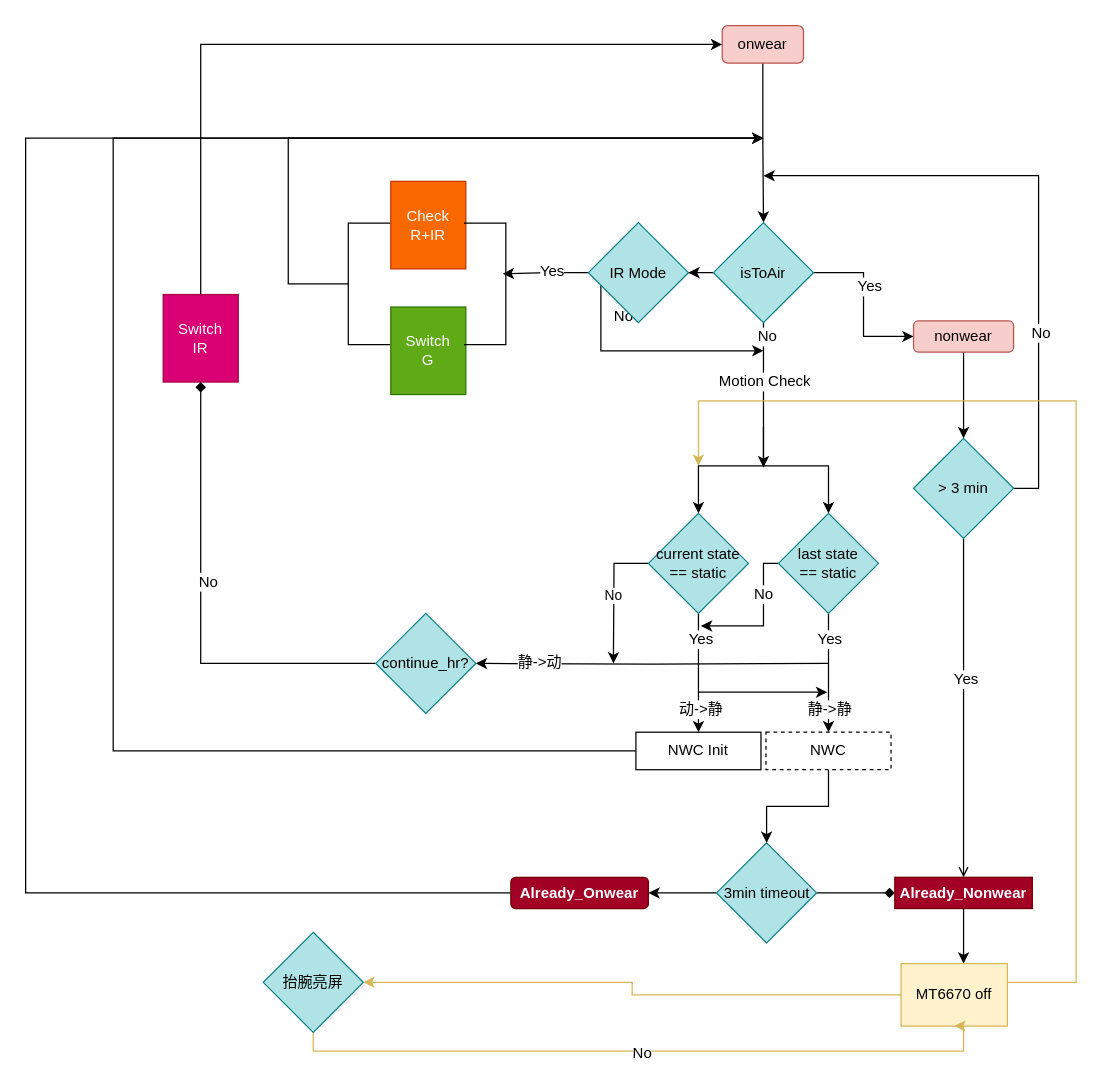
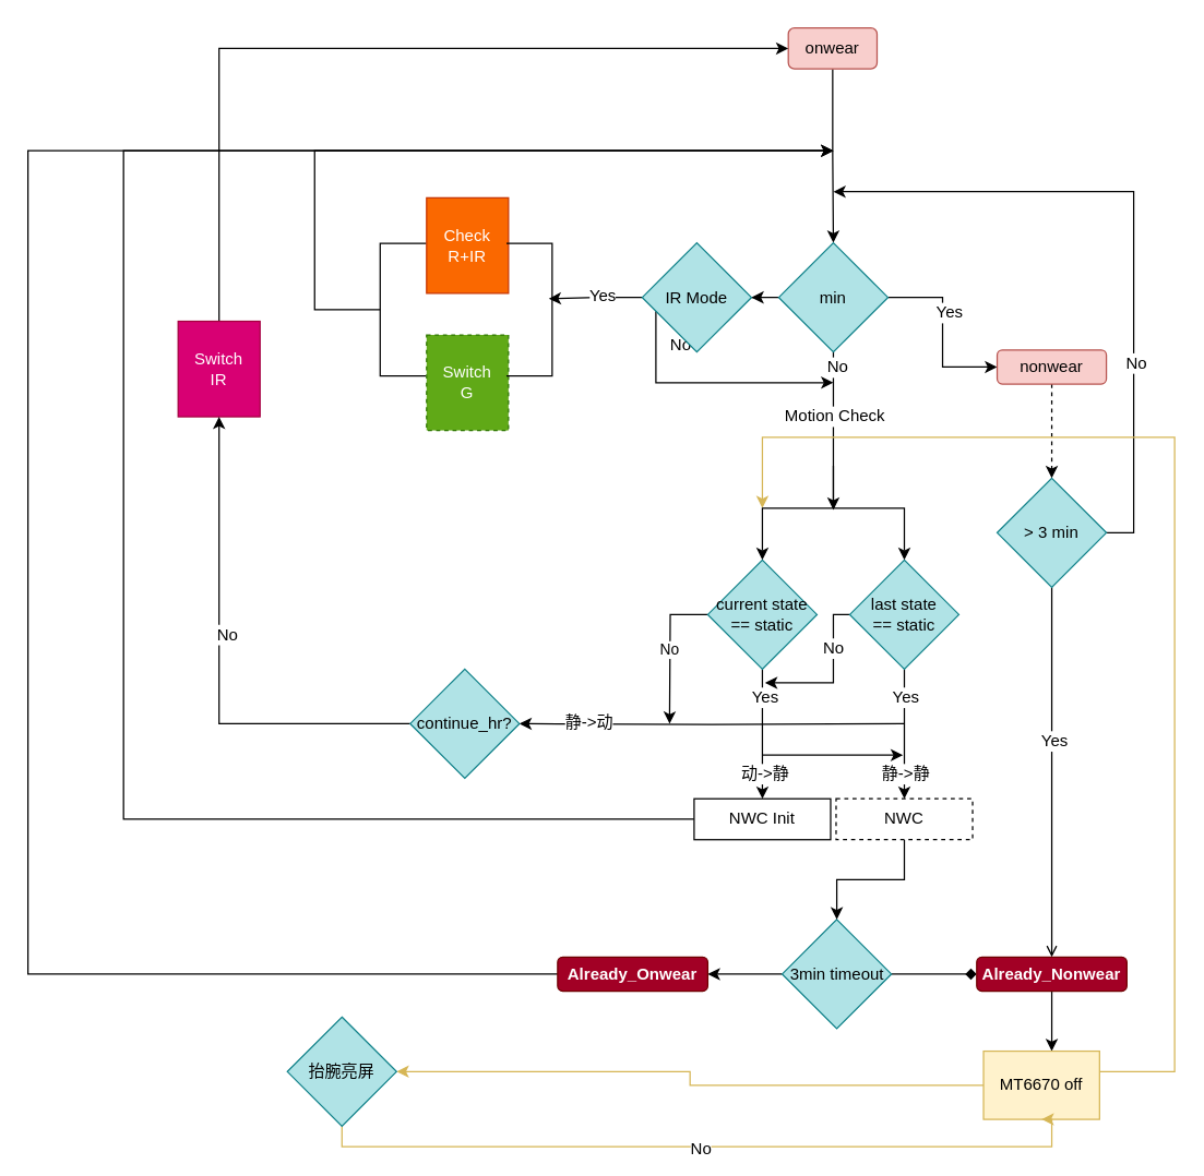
  <mxCell id="0" />
  <mxCell id="1" parent="0" />
  <mxCell id="2" style="edgeStyle=orthogonalEdgeStyle;rounded=0;orthogonalLoop=1;jettySize=auto;html=1;entryX=0.5;entryY=0;entryDx=0;entryDy=0;" parent="1" source="3" target="10" edge="1"><mxGeometry relative="1" as="geometry" /></mxCell>
  <mxCell id="3" value="onwear" style="rounded=1;whiteSpace=wrap;html=1;fillColor=#f8cecc;strokeColor=#b85450;" parent="1" vertex="1"><mxGeometry x="577" y="20" width="65" height="30" as="geometry" /></mxCell>
  <mxCell id="4" style="edgeStyle=orthogonalEdgeStyle;rounded=0;orthogonalLoop=1;jettySize=auto;html=1;" parent="1" source="10" target="26" edge="1"><mxGeometry relative="1" as="geometry" /></mxCell>
  <mxCell id="5" value="Yes" style="text;html=1;resizable=0;points=[];align=center;verticalAlign=middle;labelBackgroundColor=#ffffff;" parent="4" vertex="1" connectable="0"><mxGeometry x="-0.24" y="1" relative="1" as="geometry"><mxPoint x="3" y="1" as="offset" /></mxGeometry></mxCell>
  <mxCell id="6" style="edgeStyle=orthogonalEdgeStyle;rounded=0;orthogonalLoop=1;jettySize=auto;html=1;entryX=0.52;entryY=0.5;entryDx=0;entryDy=0;entryPerimeter=0;" parent="1" source="10" target="49" edge="1"><mxGeometry relative="1" as="geometry" /></mxCell>
  <mxCell id="7" value="Motion Check" style="text;html=1;resizable=0;points=[];align=center;verticalAlign=middle;labelBackgroundColor=#ffffff;" parent="6" vertex="1" connectable="0"><mxGeometry x="-0.193" y="1" relative="1" as="geometry"><mxPoint x="-1" as="offset" /></mxGeometry></mxCell>
  <mxCell id="8" value="No" style="text;html=1;resizable=0;points=[];align=center;verticalAlign=middle;labelBackgroundColor=#ffffff;" parent="6" vertex="1" connectable="0"><mxGeometry x="-0.856" y="2" relative="1" as="geometry"><mxPoint y="3" as="offset" /></mxGeometry></mxCell>
  <mxCell id="9" style="edgeStyle=orthogonalEdgeStyle;rounded=0;orthogonalLoop=1;jettySize=auto;html=1;entryX=1;entryY=0.5;entryDx=0;entryDy=0;" parent="1" source="10" target="63" edge="1"><mxGeometry relative="1" as="geometry" /></mxCell>
- <mxCell id="10" value="isToAir" style="rhombus;whiteSpace=wrap;html=1;fillColor=#b0e3e6;strokeColor=#0e8088;" parent="1" vertex="1"><mxGeometry x="570" y="177.5" width="80" height="80" as="geometry" /></mxCell>
+ <mxCell id="10" value="min" style="rhombus;whiteSpace=wrap;html=1;fillColor=#b0e3e6;strokeColor=#0e8088;" parent="1" vertex="1"><mxGeometry x="570" y="177.5" width="80" height="80" as="geometry" /></mxCell>
  <mxCell id="11" style="edgeStyle=orthogonalEdgeStyle;rounded=0;orthogonalLoop=1;jettySize=auto;html=1;" parent="1" source="15" edge="1"><mxGeometry relative="1" as="geometry"><mxPoint x="610" y="140" as="targetPoint" /><Array as="points"><mxPoint x="830" y="390" /><mxPoint x="830" y="140" /><mxPoint x="610" y="140" /></Array></mxGeometry></mxCell>
  <mxCell id="12" value="No" style="text;html=1;resizable=0;points=[];align=center;verticalAlign=middle;labelBackgroundColor=#ffffff;" parent="11" vertex="1" connectable="0"><mxGeometry x="-0.471" y="-1" relative="1" as="geometry"><mxPoint y="-15" as="offset" /></mxGeometry></mxCell>
  <mxCell id="13" style="edgeStyle=orthogonalEdgeStyle;rounded=0;orthogonalLoop=1;jettySize=auto;html=1;entryX=0.5;entryY=0;entryDx=0;entryDy=0;endArrow=open;" parent="1" source="15" target="22" edge="1"><mxGeometry relative="1" as="geometry"><mxPoint x="750" y="700" as="targetPoint" /><Array as="points" /></mxGeometry></mxCell>
  <mxCell id="14" value="Yes" style="text;html=1;resizable=0;points=[];align=center;verticalAlign=middle;labelBackgroundColor=#ffffff;" parent="13" vertex="1" connectable="0"><mxGeometry x="-0.172" y="1" relative="1" as="geometry"><mxPoint as="offset" /></mxGeometry></mxCell>
  <mxCell id="15" value="&amp;gt; 3 min" style="rhombus;whiteSpace=wrap;html=1;fillColor=#b0e3e6;strokeColor=#0e8088;" parent="1" vertex="1"><mxGeometry x="730" y="350" width="80" height="80" as="geometry" /></mxCell>
  <mxCell id="16" style="edgeStyle=orthogonalEdgeStyle;rounded=0;orthogonalLoop=1;jettySize=auto;html=1;entryX=0;entryY=0.5;entryDx=0;entryDy=0;" parent="1" source="17" target="3" edge="1"><mxGeometry relative="1" as="geometry"><Array as="points"><mxPoint x="160" y="35" /></Array></mxGeometry></mxCell>
  <mxCell id="17" value="Switch&lt;br&gt;IR" style="rounded=0;whiteSpace=wrap;html=1;fillColor=#d80073;strokeColor=#A50040;fontColor=#ffffff;" parent="1" vertex="1"><mxGeometry x="130" y="235" width="60" height="70" as="geometry" /></mxCell>
  <mxCell id="18" style="edgeStyle=orthogonalEdgeStyle;rounded=0;orthogonalLoop=1;jettySize=auto;html=1;entryX=0;entryY=0.5;entryDx=0;entryDy=0;endArrow=diamond;" parent="1" source="20" target="22" edge="1"><mxGeometry relative="1" as="geometry" /></mxCell>
  <mxCell id="19" style="edgeStyle=orthogonalEdgeStyle;rounded=0;orthogonalLoop=1;jettySize=auto;html=1;entryX=1;entryY=0.5;entryDx=0;entryDy=0;" parent="1" source="20" target="24" edge="1"><mxGeometry relative="1" as="geometry" /></mxCell>
  <mxCell id="20" value="3min timeout" style="rhombus;whiteSpace=wrap;html=1;fillColor=#b0e3e6;strokeColor=#0e8088;" parent="1" vertex="1"><mxGeometry x="572.5" y="673.5" width="80" height="80" as="geometry" /></mxCell>
  <mxCell id="21" style="edgeStyle=orthogonalEdgeStyle;rounded=0;orthogonalLoop=1;jettySize=auto;html=1;" parent="1" source="22" target="29" edge="1"><mxGeometry relative="1" as="geometry"><Array as="points"><mxPoint x="770" y="750" /><mxPoint x="770" y="750" /></Array></mxGeometry></mxCell>
- <mxCell id="22" value="Already_Nonwear" style="whiteSpace=wrap;html=1;fillColor=#a20025;strokeColor=#6F0000;fontColor=#ffffff;fontStyle=1;rounded=0;" parent="1" vertex="1"><mxGeometry x="715" y="701" width="110" height="25" as="geometry" /></mxCell>
+ <mxCell id="22" value="Already_Nonwear" style="rounded=1;whiteSpace=wrap;html=1;fillColor=#a20025;strokeColor=#6F0000;fontColor=#ffffff;fontStyle=1" parent="1" vertex="1"><mxGeometry x="715" y="701" width="110" height="25" as="geometry" /></mxCell>
  <mxCell id="23" style="edgeStyle=orthogonalEdgeStyle;rounded=0;orthogonalLoop=1;jettySize=auto;html=1;" parent="1" source="24" edge="1"><mxGeometry relative="1" as="geometry"><mxPoint x="610" y="110" as="targetPoint" /><Array as="points"><mxPoint x="20" y="714" /><mxPoint x="20" y="110" /><mxPoint x="610" y="110" /></Array></mxGeometry></mxCell>
  <mxCell id="24" value="Already_Onwear" style="rounded=1;whiteSpace=wrap;html=1;fillColor=#a20025;strokeColor=#6F0000;fontColor=#ffffff;fontStyle=1" parent="1" vertex="1"><mxGeometry x="408" y="701" width="110" height="25" as="geometry" /></mxCell>
- <mxCell id="25" style="edgeStyle=orthogonalEdgeStyle;rounded=0;orthogonalLoop=1;jettySize=auto;html=1;entryX=0.5;entryY=0;entryDx=0;entryDy=0;" parent="1" source="26" target="15" edge="1"><mxGeometry relative="1" as="geometry" /></mxCell>
+ <mxCell id="25" style="edgeStyle=orthogonalEdgeStyle;rounded=0;orthogonalLoop=1;jettySize=auto;html=1;entryX=0.5;entryY=0;entryDx=0;entryDy=0;dashed=1;" parent="1" source="26" target="15" edge="1"><mxGeometry relative="1" as="geometry" /></mxCell>
  <mxCell id="26" value="nonwear" style="rounded=1;whiteSpace=wrap;html=1;fillColor=#f8cecc;strokeColor=#b85450;" parent="1" vertex="1"><mxGeometry x="730" y="256" width="80" height="25" as="geometry" /></mxCell>
  <mxCell id="27" style="edgeStyle=orthogonalEdgeStyle;rounded=0;orthogonalLoop=1;jettySize=auto;html=1;entryX=1;entryY=0.5;entryDx=0;entryDy=0;fillColor=#fff2cc;strokeColor=#d6b656;" parent="1" source="29" target="57" edge="1"><mxGeometry relative="1" as="geometry" /></mxCell>
  <mxCell id="28" style="edgeStyle=orthogonalEdgeStyle;rounded=0;orthogonalLoop=1;jettySize=auto;html=1;entryX=0.5;entryY=1;entryDx=0;entryDy=0;entryPerimeter=0;fillColor=#fff2cc;strokeColor=#d6b656;" parent="1" source="29" target="49" edge="1"><mxGeometry relative="1" as="geometry"><mxPoint x="560" y="320" as="targetPoint" /><Array as="points"><mxPoint x="860" y="785" /><mxPoint x="860" y="320" /><mxPoint x="558" y="320" /></Array></mxGeometry></mxCell>
  <mxCell id="29" value="MT6670 off" style="rounded=0;whiteSpace=wrap;html=1;fillColor=#fff2cc;strokeColor=#d6b656;" parent="1" vertex="1"><mxGeometry x="720" y="770" width="85" height="50" as="geometry" /></mxCell>
- <mxCell id="30" style="edgeStyle=orthogonalEdgeStyle;rounded=0;orthogonalLoop=1;jettySize=auto;html=1;entryX=0.5;entryY=1;entryDx=0;entryDy=0;exitX=0;exitY=0.5;exitDx=0;exitDy=0;endArrow=diamond;" parent="1" source="34" target="17" edge="1"><mxGeometry relative="1" as="geometry"><mxPoint y="470" as="targetPoint" x="200" /><Array as="points"><mxPoint x="160" y="530" /></Array></mxGeometry></mxCell>
+ <mxCell id="30" style="edgeStyle=orthogonalEdgeStyle;rounded=0;orthogonalLoop=1;jettySize=auto;html=1;entryX=0.5;entryY=1;entryDx=0;entryDy=0;exitX=0;exitY=0.5;exitDx=0;exitDy=0;" parent="1" source="34" target="17" edge="1"><mxGeometry relative="1" as="geometry"><mxPoint y="470" as="targetPoint" x="200" /><Array as="points"><mxPoint x="160" y="530" /></Array></mxGeometry></mxCell>
  <mxCell id="31" value="No" style="text;html=1;resizable=0;points=[];align=center;verticalAlign=middle;labelBackgroundColor=#ffffff;" parent="30" vertex="1" connectable="0"><mxGeometry x="-0.267" y="-1" relative="1" as="geometry"><mxPoint x="-1" y="-65" as="offset" /></mxGeometry></mxCell>
  <mxCell id="32" style="edgeStyle=orthogonalEdgeStyle;rounded=0;orthogonalLoop=1;jettySize=auto;html=1;entryX=1;entryY=0.5;entryDx=0;entryDy=0;" parent="1" target="34" edge="1"><mxGeometry relative="1" as="geometry"><mxPoint x="372" y="530" as="targetPoint" /><mxPoint x="662" y="530" as="sourcePoint" /></mxGeometry></mxCell>
  <mxCell id="33" value="静-&amp;gt;动" style="text;html=1;resizable=0;points=[];align=center;verticalAlign=middle;labelBackgroundColor=#ffffff;" parent="32" vertex="1" connectable="0"><mxGeometry x="0.645" y="-2" relative="1" as="geometry"><mxPoint as="offset" /></mxGeometry></mxCell>
  <mxCell id="34" value="continue_hr?" style="rhombus;whiteSpace=wrap;html=1;fillColor=#b0e3e6;strokeColor=#0e8088;" parent="1" vertex="1"><mxGeometry x="300" y="490" width="80" height="80" as="geometry" /></mxCell>
- <mxCell id="35" value="Switch&lt;br&gt;G" style="rounded=0;whiteSpace=wrap;html=1;fillColor=#60a917;strokeColor=#2D7600;fontColor=#ffffff;" parent="1" vertex="1"><mxGeometry x="312" y="245" width="60" height="70" as="geometry" /></mxCell>
+ <mxCell id="35" value="Switch&lt;br&gt;G" style="rounded=0;whiteSpace=wrap;html=1;fillColor=#60a917;strokeColor=#2D7600;fontColor=#ffffff;dashed=1;" parent="1" vertex="1"><mxGeometry x="312" y="245" width="60" height="70" as="geometry" /></mxCell>
  <mxCell id="36" style="edgeStyle=orthogonalEdgeStyle;rounded=0;orthogonalLoop=1;jettySize=auto;html=1;entryX=0.5;entryY=0;entryDx=0;entryDy=0;" parent="1" source="40" target="51" edge="1"><mxGeometry relative="1" as="geometry" /></mxCell>
  <mxCell id="37" value="Yes" style="text;html=1;resizable=0;points=[];align=center;verticalAlign=middle;labelBackgroundColor=#ffffff;" parent="36" vertex="1" connectable="0"><mxGeometry x="-0.32" y="1" relative="1" as="geometry"><mxPoint y="-12" as="offset" /></mxGeometry></mxCell>
  <mxCell id="38" value="动-&amp;gt;静" style="text;html=1;resizable=0;points=[];align=center;verticalAlign=middle;labelBackgroundColor=#ffffff;" parent="36" vertex="1" connectable="0"><mxGeometry x="0.747" y="1" relative="1" as="geometry"><mxPoint y="-7" as="offset" /></mxGeometry></mxCell>
  <mxCell id="39" value="No" style="edgeStyle=orthogonalEdgeStyle;rounded=0;orthogonalLoop=1;jettySize=auto;html=1;" parent="1" source="40" edge="1"><mxGeometry relative="1" as="geometry"><mxPoint x="490" y="530" as="targetPoint" /></mxGeometry></mxCell>
  <mxCell id="40" value="current state&lt;br&gt;== static" style="rhombus;whiteSpace=wrap;html=1;fillColor=#b0e3e6;strokeColor=#0e8088;" parent="1" vertex="1"><mxGeometry x="518" y="410" width="80" height="80" as="geometry" /></mxCell>
  <mxCell id="41" style="edgeStyle=orthogonalEdgeStyle;rounded=0;orthogonalLoop=1;jettySize=auto;html=1;exitX=0.5;exitY=1;exitDx=0;exitDy=0;" parent="1" source="46" edge="1"><mxGeometry relative="1" as="geometry"><mxPoint x="560" y="500" as="targetPoint" /><Array as="points"><mxPoint x="610" y="450" /><mxPoint x="610" y="500" /><mxPoint x="560" y="500" /></Array></mxGeometry></mxCell>
  <mxCell id="42" value="No" style="text;html=1;resizable=0;points=[];align=center;verticalAlign=middle;labelBackgroundColor=#ffffff;" parent="41" vertex="1" connectable="0"><mxGeometry x="-0.591" y="-1" relative="1" as="geometry"><mxPoint y="13" as="offset" /></mxGeometry></mxCell>
  <mxCell id="43" style="edgeStyle=orthogonalEdgeStyle;rounded=0;orthogonalLoop=1;jettySize=auto;html=1;entryX=0.5;entryY=0;entryDx=0;entryDy=0;" parent="1" source="46" target="53" edge="1"><mxGeometry relative="1" as="geometry"><Array as="points"><mxPoint x="662" y="585" /></Array></mxGeometry></mxCell>
  <mxCell id="44" value="Yes" style="text;html=1;resizable=0;points=[];align=center;verticalAlign=middle;labelBackgroundColor=#ffffff;" parent="43" vertex="1" connectable="0"><mxGeometry x="-0.622" y="-3" relative="1" as="geometry"><mxPoint x="3" y="2" as="offset" /></mxGeometry></mxCell>
  <mxCell id="45" value="静-&amp;gt;静" style="text;html=1;resizable=0;points=[];align=center;verticalAlign=middle;labelBackgroundColor=#ffffff;" parent="43" vertex="1" connectable="0"><mxGeometry x="0.642" y="2" relative="1" as="geometry"><mxPoint x="-2" y="-2" as="offset" /></mxGeometry></mxCell>
  <mxCell id="46" value="last state&lt;br&gt;== static" style="rhombus;whiteSpace=wrap;html=1;direction=south;fillColor=#b0e3e6;strokeColor=#0e8088;" parent="1" vertex="1"><mxGeometry x="622" y="410" width="80" height="80" as="geometry" /></mxCell>
  <mxCell id="47" style="edgeStyle=orthogonalEdgeStyle;rounded=0;orthogonalLoop=1;jettySize=auto;html=1;exitX=1;exitY=1;exitDx=0;exitDy=0;exitPerimeter=0;entryX=0.5;entryY=0;entryDx=0;entryDy=0;" parent="1" source="49" target="40" edge="1"><mxGeometry relative="1" as="geometry" /></mxCell>
  <mxCell id="48" style="edgeStyle=orthogonalEdgeStyle;rounded=0;orthogonalLoop=1;jettySize=auto;html=1;exitX=1;exitY=0;exitDx=0;exitDy=0;exitPerimeter=0;entryX=0;entryY=0.5;entryDx=0;entryDy=0;" parent="1" source="49" target="46" edge="1"><mxGeometry relative="1" as="geometry" /></mxCell>
  <mxCell id="49" value="" style="strokeWidth=1;html=1;shape=mxgraph.flowchart.annotation_2;align=left;labelPosition=right;pointerEvents=1;rotation=90;" parent="1" vertex="1"><mxGeometry x="579" y="320" width="62" height="104" as="geometry" /></mxCell>
  <mxCell id="50" style="edgeStyle=orthogonalEdgeStyle;rounded=0;orthogonalLoop=1;jettySize=auto;html=1;" parent="1" source="51" edge="1"><mxGeometry relative="1" as="geometry"><mxPoint x="610" y="110" as="targetPoint" /><Array as="points"><mxPoint x="90" y="600" /><mxPoint x="90" y="110" /></Array></mxGeometry></mxCell>
  <mxCell id="51" value="NWC Init" style="rounded=0;whiteSpace=wrap;html=1;" parent="1" vertex="1"><mxGeometry x="508" y="585" width="100" height="30" as="geometry" /></mxCell>
  <mxCell id="52" style="edgeStyle=orthogonalEdgeStyle;rounded=0;orthogonalLoop=1;jettySize=auto;html=1;entryX=0.5;entryY=0;entryDx=0;entryDy=0;" parent="1" source="53" target="20" edge="1"><mxGeometry relative="1" as="geometry"><mxPoint x="610" y="680" as="targetPoint" /></mxGeometry></mxCell>
  <mxCell id="53" value="NWC" style="rounded=0;whiteSpace=wrap;html=1;dashed=1;" parent="1" vertex="1"><mxGeometry x="612" y="585" width="100" height="30" as="geometry" /></mxCell>
  <mxCell id="54" value="" style="endArrow=classic;html=1;" parent="1" edge="1"><mxGeometry width="50" height="50" relative="1" as="geometry"><mxPoint x="558" y="553" as="sourcePoint" /><mxPoint x="661" y="553" as="targetPoint" /></mxGeometry></mxCell>
  <mxCell id="55" style="edgeStyle=orthogonalEdgeStyle;rounded=0;orthogonalLoop=1;jettySize=auto;html=1;entryX=0.5;entryY=1;entryDx=0;entryDy=0;fillColor=#fff2cc;strokeColor=#d6b656;" parent="1" source="57" target="29" edge="1"><mxGeometry relative="1" as="geometry"><Array as="points"><mxPoint x="250" y="840" /><mxPoint x="770" y="840" /></Array></mxGeometry></mxCell>
  <mxCell id="56" value="No" style="text;html=1;resizable=0;points=[];align=center;verticalAlign=middle;labelBackgroundColor=#ffffff;" parent="55" vertex="1" connectable="0"><mxGeometry x="-0.016" y="-1" relative="1" as="geometry"><mxPoint as="offset" /></mxGeometry></mxCell>
  <mxCell id="57" value="抬腕亮屏" style="rhombus;whiteSpace=wrap;html=1;glass=1;strokeWidth=1;fillColor=#b0e3e6;strokeColor=#0e8088;" parent="1" vertex="1"><mxGeometry x="210" y="745" width="80" height="80" as="geometry" /></mxCell>
  <mxCell id="58" value="Check&lt;br&gt;R+IR" style="rounded=0;whiteSpace=wrap;html=1;fillColor=#fa6800;strokeColor=#C73500;fontColor=#ffffff;" parent="1" vertex="1"><mxGeometry x="312" y="144.5" width="60" height="70" as="geometry" /></mxCell>
  <mxCell id="59" style="edgeStyle=orthogonalEdgeStyle;rounded=0;orthogonalLoop=1;jettySize=auto;html=1;entryX=0.583;entryY=0.924;entryDx=0;entryDy=0;entryPerimeter=0;" parent="1" source="63" target="64" edge="1"><mxGeometry relative="1" as="geometry" /></mxCell>
  <mxCell id="60" value="Yes" style="text;html=1;resizable=0;points=[];align=center;verticalAlign=middle;labelBackgroundColor=#ffffff;" parent="59" vertex="1" connectable="0"><mxGeometry x="0.038" y="14" relative="1" as="geometry"><mxPoint x="6" y="-16" as="offset" /></mxGeometry></mxCell>
  <mxCell id="61" style="edgeStyle=orthogonalEdgeStyle;rounded=0;orthogonalLoop=1;jettySize=auto;html=1;" parent="1" source="63" edge="1"><mxGeometry relative="1" as="geometry"><mxPoint x="610" y="280" as="targetPoint" /><Array as="points"><mxPoint x="480" y="280" /></Array></mxGeometry></mxCell>
  <mxCell id="62" value="No" style="text;html=1;resizable=0;points=[];align=center;verticalAlign=middle;labelBackgroundColor=#ffffff;" parent="61" vertex="1" connectable="0"><mxGeometry x="-0.731" y="17" relative="1" as="geometry"><mxPoint as="offset" /></mxGeometry></mxCell>
  <mxCell id="63" value="IR Mode" style="rhombus;whiteSpace=wrap;html=1;fillColor=#b0e3e6;strokeColor=#0e8088;" parent="1" vertex="1"><mxGeometry x="470" y="177.5" width="80" height="80" as="geometry" /></mxCell>
  <mxCell id="64" value="" style="shape=partialRectangle;whiteSpace=wrap;html=1;bottom=1;right=1;left=1;top=0;fillColor=none;routingCenterX=-0.5;glass=1;strokeWidth=1;rotation=270;" parent="1" vertex="1"><mxGeometry x="339" y="210" width="97" height="33" as="geometry" /></mxCell>
  <mxCell id="65" style="edgeStyle=orthogonalEdgeStyle;rounded=0;orthogonalLoop=1;jettySize=auto;html=1;" parent="1" source="66" edge="1"><mxGeometry relative="1" as="geometry"><mxPoint x="610" y="110" as="targetPoint" /><Array as="points"><mxPoint x="230" y="227" /><mxPoint x="230" y="110" /><mxPoint x="610" y="110" /></Array></mxGeometry></mxCell>
  <mxCell id="66" value="" style="shape=partialRectangle;whiteSpace=wrap;html=1;bottom=1;right=1;left=1;top=0;fillColor=none;routingCenterX=-0.5;glass=1;strokeWidth=1;rotation=90;" parent="1" vertex="1"><mxGeometry x="246" y="210" width="97" height="33" as="geometry" /></mxCell>
